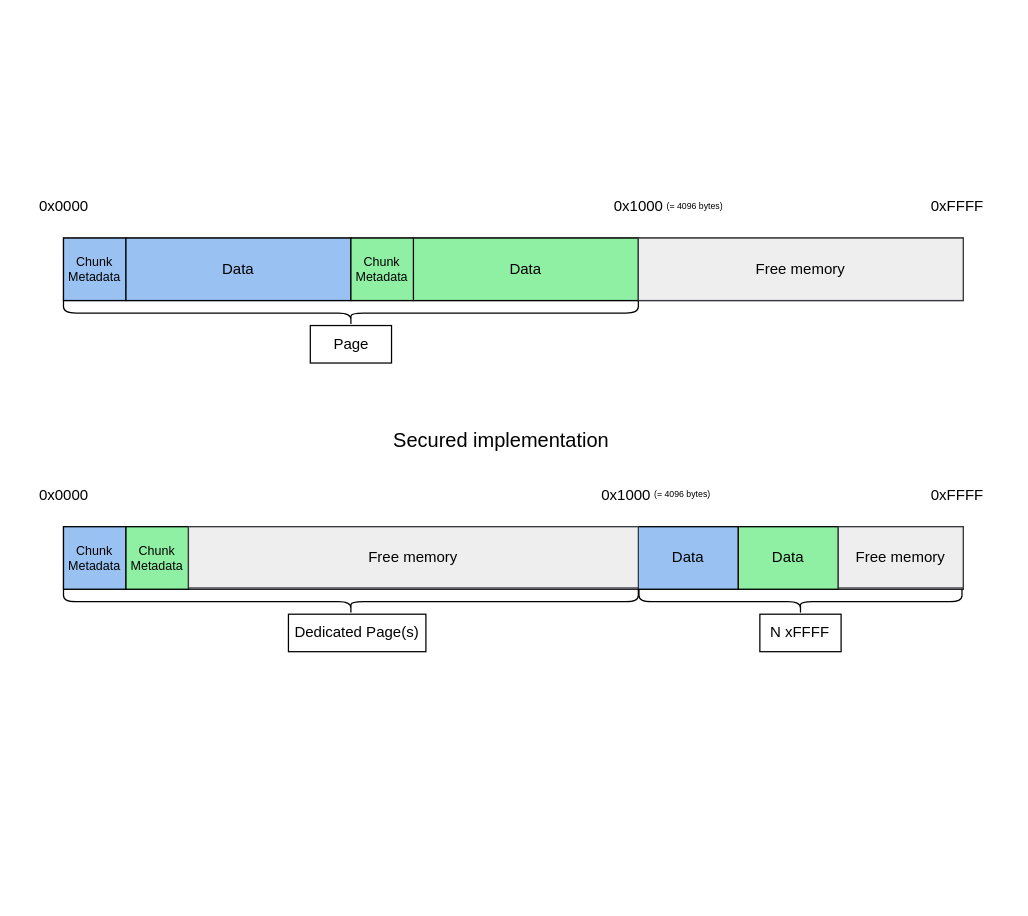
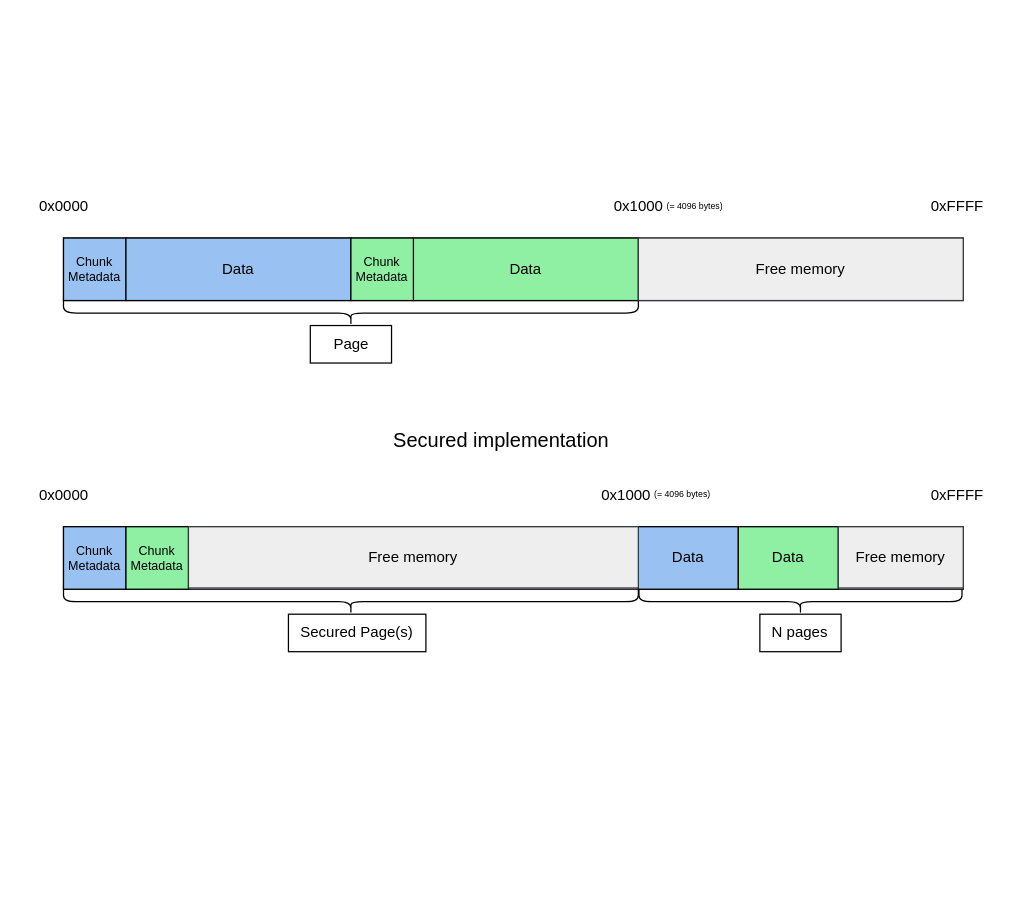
  <mxCell id="0" />
  <mxCell id="1" parent="0" />
  <mxCell id="2" value="" style="rounded=0;whiteSpace=wrap;html=1;" vertex="1" parent="1"><mxGeometry y="190" width="720" height="50" as="geometry" x="50" /></mxCell>
  <mxCell id="3" value="&lt;div&gt;0x0000&lt;/div&gt;" style="text;html=1;align=center;verticalAlign=middle;resizable=0;points=[];autosize=1;strokeColor=none;fillColor=none;" vertex="1" parent="1"><mxGeometry x="20" y="150" width="60" height="30" as="geometry" /></mxCell>
  <mxCell id="4" value="0xFFFF" style="text;html=1;align=center;verticalAlign=middle;resizable=0;points=[];autosize=1;strokeColor=none;fillColor=none;" vertex="1" parent="1"><mxGeometry x="730" y="150" width="70" height="30" as="geometry" /></mxCell>
  <mxCell id="5" value="Chunk&lt;br style=&quot;font-size: 10px;&quot;&gt;Metadata" style="rounded=0;whiteSpace=wrap;html=1;fontSize=10;fillColor=#99c1f1;" vertex="1" parent="1"><mxGeometry y="190" width="50" height="50" as="geometry" x="50" /></mxCell>
  <mxCell id="6" value="Data" style="rounded=0;whiteSpace=wrap;html=1;fillColor=#99c1f1;" vertex="1" parent="1"><mxGeometry x="100" y="190" width="180" height="50" as="geometry" /></mxCell>
  <mxCell id="7" value="Data" style="rounded=0;whiteSpace=wrap;html=1;fillColor=#8ff0a4;" vertex="1" parent="1"><mxGeometry x="330" y="190" width="180" height="50" as="geometry" /></mxCell>
  <mxCell id="8" value="Chunk&lt;br style=&quot;font-size: 10px;&quot;&gt;Metadata" style="rounded=0;whiteSpace=wrap;html=1;fontSize=10;fillColor=#8ff0a4;" vertex="1" parent="1"><mxGeometry x="280" y="190" width="50" height="50" as="geometry" /></mxCell>
  <mxCell id="9" value="Free memory" style="rounded=0;whiteSpace=wrap;html=1;fillColor=#eeeeee;strokeColor=#36393d;" vertex="1" parent="1"><mxGeometry x="510" y="190" width="260" height="50" as="geometry" /></mxCell>
  <mxCell id="10" value="" style="rounded=0;whiteSpace=wrap;html=1;" vertex="1" parent="1"><mxGeometry y="421" width="720" height="50" as="geometry" x="50" /></mxCell>
  <mxCell id="11" value="&lt;div&gt;0x0000&lt;/div&gt;" style="text;html=1;align=center;verticalAlign=middle;resizable=0;points=[];autosize=1;strokeColor=none;fillColor=none;" vertex="1" parent="1"><mxGeometry x="20" y="381" width="60" height="30" as="geometry" /></mxCell>
  <mxCell id="12" value="0xFFFF" style="text;html=1;align=center;verticalAlign=middle;resizable=0;points=[];autosize=1;strokeColor=none;fillColor=none;" vertex="1" parent="1"><mxGeometry x="730" y="381" width="70" height="30" as="geometry" /></mxCell>
  <mxCell id="13" value="Chunk&lt;br style=&quot;font-size: 10px;&quot;&gt;Metadata" style="rounded=0;whiteSpace=wrap;html=1;fontSize=10;fillColor=#99c1f1;" vertex="1" parent="1"><mxGeometry y="421" width="50" height="50" as="geometry" x="50" /></mxCell>
  <mxCell id="14" value="Data" style="rounded=0;whiteSpace=wrap;html=1;fillColor=#99c1f1;" vertex="1" parent="1"><mxGeometry x="510" y="421" width="80" height="50" as="geometry" /></mxCell>
  <mxCell id="15" value="Data" style="rounded=0;whiteSpace=wrap;html=1;fillColor=#8ff0a4;" vertex="1" parent="1"><mxGeometry x="590" y="421" width="80" height="50" as="geometry" /></mxCell>
  <mxCell id="16" value="Chunk&lt;br style=&quot;font-size: 10px;&quot;&gt;Metadata" style="rounded=0;whiteSpace=wrap;html=1;fontSize=10;fillColor=#8ff0a4;" vertex="1" parent="1"><mxGeometry x="100" y="421" width="50" height="50" as="geometry" /></mxCell>
  <mxCell id="17" value="" style="shape=curlyBracket;whiteSpace=wrap;html=1;rounded=1;labelPosition=left;verticalLabelPosition=middle;align=right;verticalAlign=middle;rotation=-90;size=0.5;" vertex="1" parent="1"><mxGeometry x="270" y="20" width="20" height="460" as="geometry" /></mxCell>
  <mxCell id="18" value="Page" style="rounded=0;whiteSpace=wrap;html=1;" vertex="1" parent="1"><mxGeometry x="247.5" y="260" width="65" height="30" as="geometry" /></mxCell>
  <mxCell id="19" value="&lt;div&gt;0x1000&lt;/div&gt;" style="text;html=1;align=center;verticalAlign=middle;resizable=0;points=[];autosize=1;strokeColor=none;fillColor=none;" vertex="1" parent="1"><mxGeometry x="480" y="150" width="60" height="30" as="geometry" /></mxCell>
  <mxCell id="20" value="(= 4096 bytes)" style="text;html=1;align=center;verticalAlign=middle;resizable=0;points=[];autosize=1;strokeColor=none;fillColor=none;fontSize=7;" vertex="1" parent="1"><mxGeometry x="520" y="155" width="70" height="20" as="geometry" /></mxCell>
  <mxCell id="21" value="&lt;div&gt;0x1000&lt;/div&gt;" style="text;html=1;align=center;verticalAlign=middle;resizable=0;points=[];autosize=1;strokeColor=none;fillColor=none;" vertex="1" parent="1"><mxGeometry x="470" y="381" width="60" height="30" as="geometry" /></mxCell>
  <mxCell id="22" value="(= 4096 bytes)" style="text;html=1;align=center;verticalAlign=middle;resizable=0;points=[];autosize=1;strokeColor=none;fillColor=none;fontSize=7;" vertex="1" parent="1"><mxGeometry x="510" y="386" width="70" height="20" as="geometry" /></mxCell>
  <mxCell id="23" value="" style="shape=curlyBracket;whiteSpace=wrap;html=1;rounded=1;labelPosition=left;verticalLabelPosition=middle;align=right;verticalAlign=middle;rotation=-90;size=0.5;" vertex="1" parent="1"><mxGeometry x="270" y="251" width="20" height="460" as="geometry" /></mxCell>
- <mxCell id="24" value="Dedicated Page(s)" style="rounded=0;whiteSpace=wrap;html=1;" vertex="1" parent="1"><mxGeometry x="230" y="491" width="110" height="30" as="geometry" /></mxCell>
+ <mxCell id="24" value="Secured Page(s)" style="rounded=0;whiteSpace=wrap;html=1;" vertex="1" parent="1"><mxGeometry x="230" y="491" width="110" height="30" as="geometry" /></mxCell>
  <mxCell id="25" value="&lt;div style=&quot;font-size: 16px;&quot;&gt;Secured implementation&lt;/div&gt;" style="text;html=1;align=center;verticalAlign=middle;resizable=0;points=[];autosize=1;strokeColor=none;fillColor=none;fontSize=16;" vertex="1" parent="1"><mxGeometry x="300" y="337" width="200" height="30" as="geometry" /></mxCell>
  <mxCell id="26" value="" style="line;strokeWidth=2;direction=south;html=1;" vertex="1" parent="1"><mxGeometry x="507" y="421" width="5" height="49" as="geometry" /></mxCell>
  <mxCell id="27" value="" style="shape=curlyBracket;whiteSpace=wrap;html=1;rounded=1;labelPosition=left;verticalLabelPosition=middle;align=right;verticalAlign=middle;rotation=-90;size=0.5;" vertex="1" parent="1"><mxGeometry x="629.75" y="351.75" width="20" height="258.5" as="geometry" /></mxCell>
- <mxCell id="28" value="N xFFFF" style="rounded=0;whiteSpace=wrap;html=1;" vertex="1" parent="1"><mxGeometry x="607.25" y="491" width="65" height="30" as="geometry" /></mxCell>
+ <mxCell id="28" value="N pages" style="rounded=0;whiteSpace=wrap;html=1;" vertex="1" parent="1"><mxGeometry x="607.25" y="491" width="65" height="30" as="geometry" /></mxCell>
  <mxCell id="29" value="Free memory" style="rounded=0;whiteSpace=wrap;html=1;fillColor=#eeeeee;strokeColor=#36393d;" vertex="1" parent="1"><mxGeometry x="150" y="421" width="360" height="49" as="geometry" /></mxCell>
  <mxCell id="30" value="Free memory" style="rounded=0;whiteSpace=wrap;html=1;fillColor=#eeeeee;strokeColor=#36393d;" vertex="1" parent="1"><mxGeometry x="670" y="421" width="100" height="49" as="geometry" /></mxCell>
